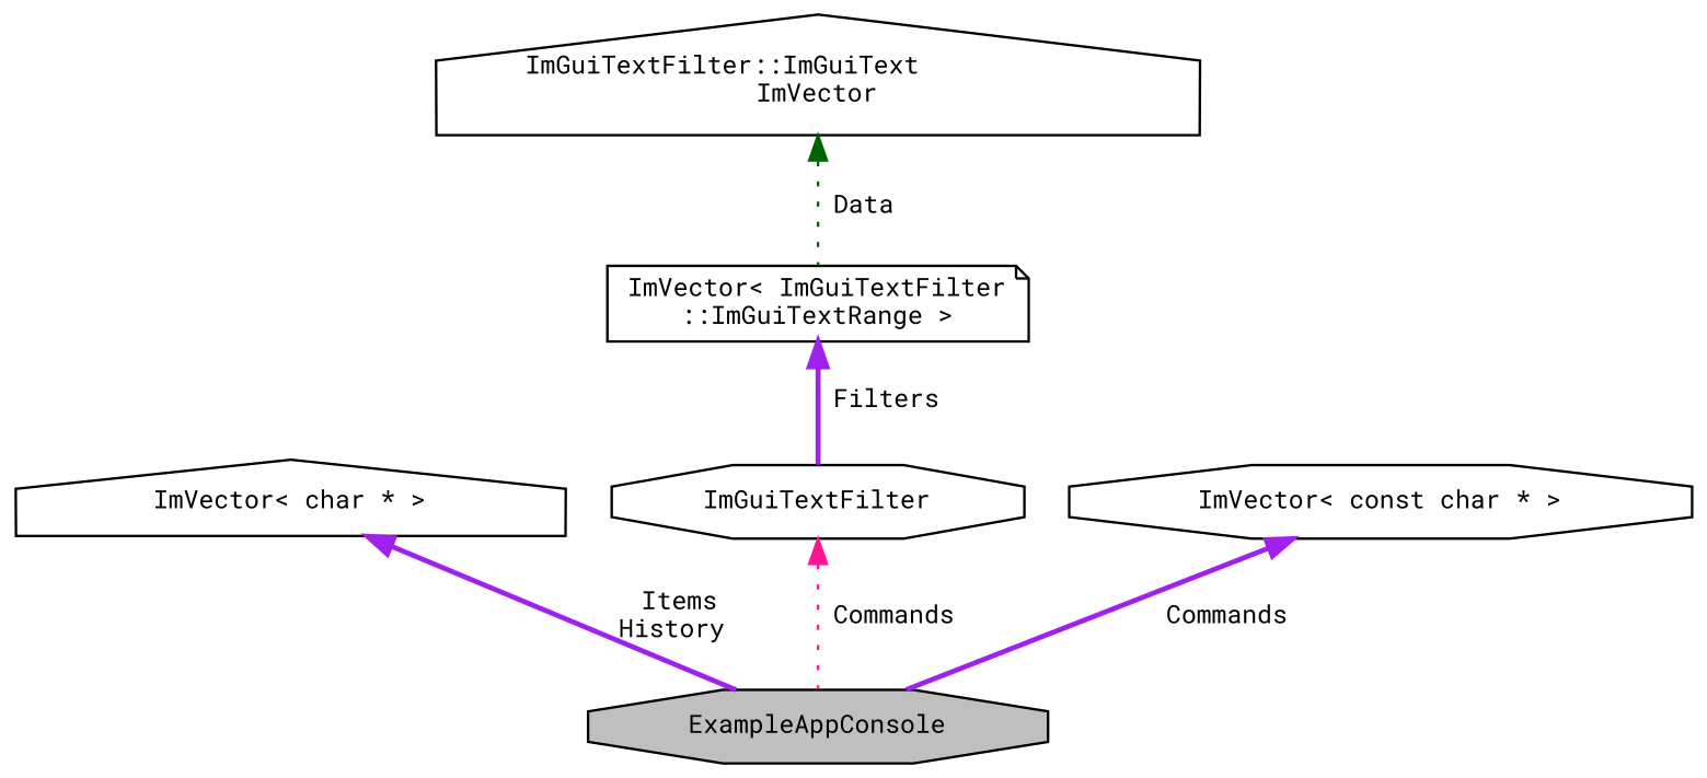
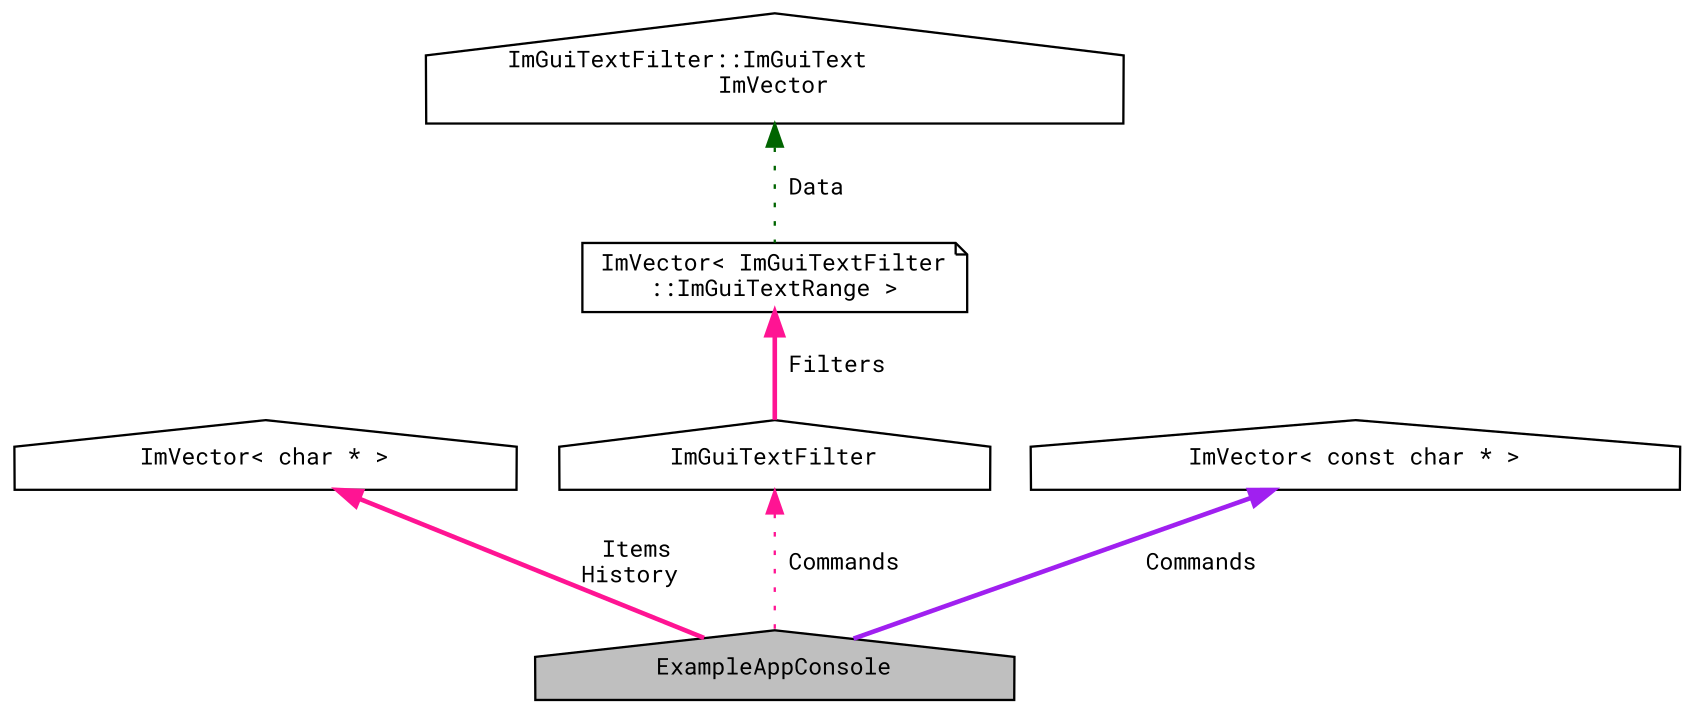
  digraph {
    fontname="Roboto Mono"
    node [color=black fillcolor=white fontname="Roboto Mono" fontsize=10 shape=house style=filled]
    edge [color=purple dir=back fontname="Roboto Mono" fontsize=10 labelfontname=Helvetica labelfontsize=10 style=bold]
-   n1 [fillcolor=grey75 fontcolor=black height=0.2 label=ExampleAppConsole shape=octagon width=0.4]
+   n1 [fillcolor=grey75 fontcolor=black height=0.2 label=ExampleAppConsole width=0.4]
    n2 [height=0.2 label="ImVector\< char * \>" width=0.4]
-   n3 [height=0.2 label=ImGuiTextFilter shape=octagon width=0.4]
+   n3 [height=0.2 label=ImGuiTextFilter width=0.4]
    n4 [height=0.2 label="ImVector\< ImGuiTextFilter\l::ImGuiTextRange \>" shape=note width=0.4]
    n5 [height=0.2 label="ImGuiTextFilter::ImGuiText\lImVector" width=0.4]
-   n6 [height=0.2 label="ImVector\< const char * \>" shape=octagon width=0.4]
-   n2 -> n1 [label=" Items\nHistory"]
+   n6 [height=0.2 label="ImVector\< const char * \>" width=0.4]
+   n2 -> n1 [color=deeppink label=" Items\nHistory"]
    n3 -> n1 [color=deeppink label=" Commands" style=dotted]
-   n4 -> n3 [label=" Filters"]
+   n4 -> n3 [color=deeppink label=" Filters"]
    n5 -> n4 [color=darkgreen label=" Data" style=dotted]
    n6 -> n1 [label=" Commands"]
  }
